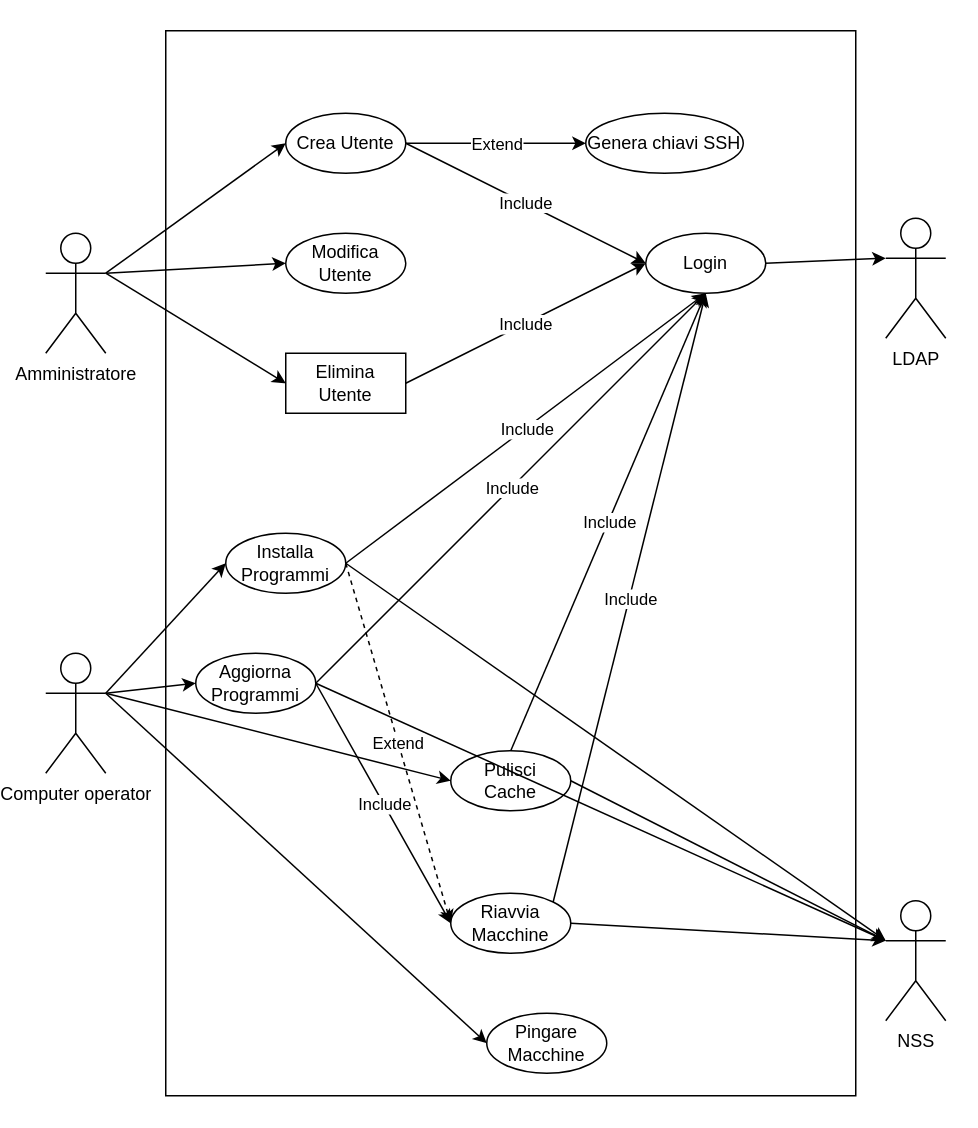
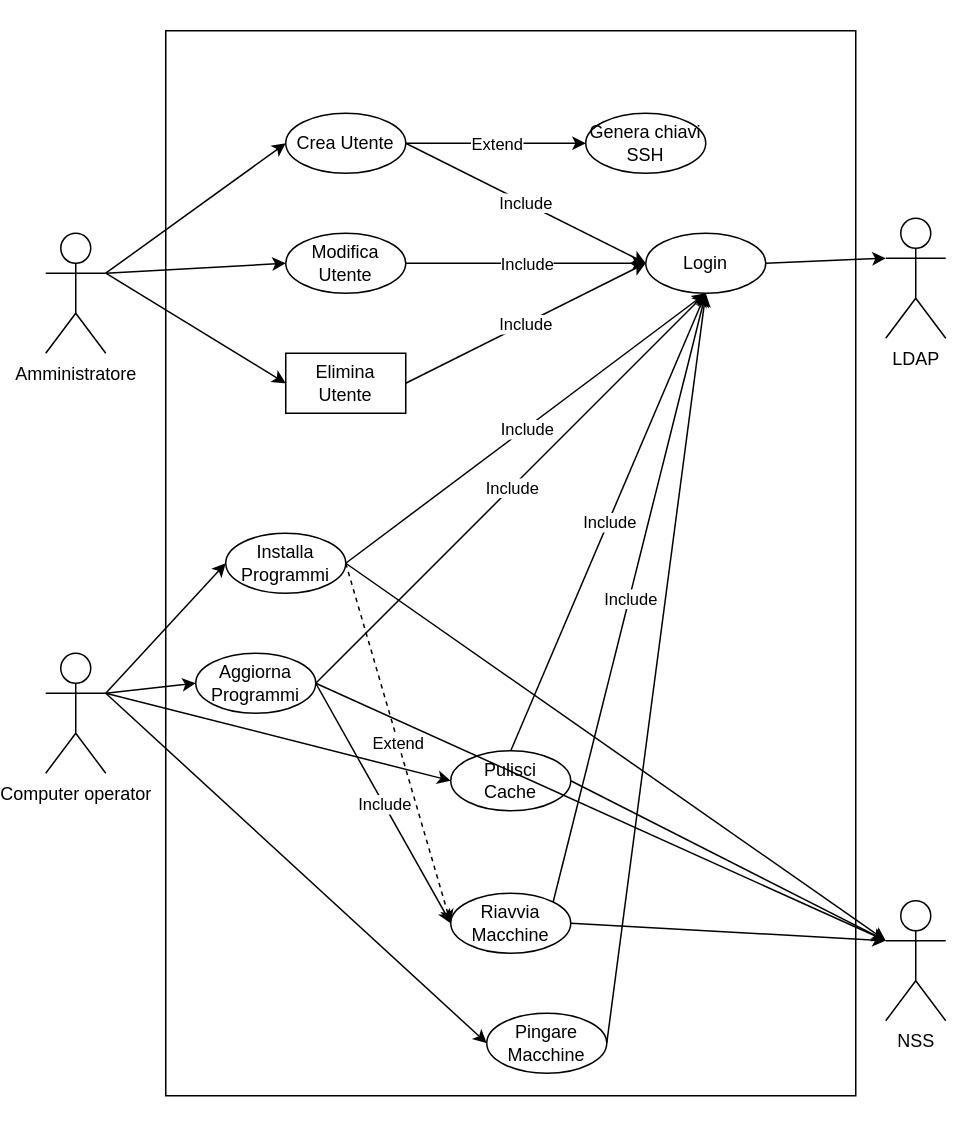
  <mxCell id="0" />
  <mxCell id="1" parent="0" />
  <mxCell id="2" value="" style="rounded=0;whiteSpace=wrap;html=1;fillColor=none;" parent="1" vertex="1"><mxGeometry x="100" y="20" width="460" height="710" as="geometry" /></mxCell>
  <mxCell id="3" value="&lt;div&gt;Amministratore&lt;/div&gt;" style="shape=umlActor;verticalLabelPosition=bottom;verticalAlign=top;html=1;outlineConnect=0;" parent="1" vertex="1"><mxGeometry x="20" y="155" width="40" height="80" as="geometry" /></mxCell>
  <mxCell id="4" value="&lt;div&gt;Computer operator&lt;/div&gt;" style="shape=umlActor;verticalLabelPosition=bottom;verticalAlign=top;html=1;outlineConnect=0;" parent="1" vertex="1"><mxGeometry x="20" y="435" width="40" height="80" as="geometry" /></mxCell>
  <mxCell id="5" value="&lt;div&gt;LDAP&lt;/div&gt;" style="shape=umlActor;verticalLabelPosition=bottom;verticalAlign=top;html=1;outlineConnect=0;" parent="1" vertex="1"><mxGeometry x="580" y="145" width="40" height="80" as="geometry" /></mxCell>
  <mxCell id="6" value="&lt;div&gt;NSS&lt;/div&gt;" style="shape=umlActor;verticalLabelPosition=bottom;verticalAlign=top;html=1;outlineConnect=0;" parent="1" vertex="1"><mxGeometry x="580" y="600" width="40" height="80" as="geometry" /></mxCell>
  <mxCell id="7" value="Login" style="ellipse;whiteSpace=wrap;html=1;fillColor=none;" parent="1" vertex="1"><mxGeometry x="420" y="155" width="80" height="40" as="geometry" /></mxCell>
  <mxCell id="8" value="" style="endArrow=classic;html=1;rounded=0;exitX=1;exitY=0.333;exitDx=0;exitDy=0;exitPerimeter=0;entryX=0;entryY=0.5;entryDx=0;entryDy=0;" parent="1" source="3" target="11" edge="1"><mxGeometry width="50" height="50" relative="1" as="geometry"><mxPoint x="170" y="195" as="sourcePoint" /><mxPoint x="180" y="115" as="targetPoint" /></mxGeometry></mxCell>
  <mxCell id="9" value="" style="endArrow=classic;html=1;rounded=0;exitX=1;exitY=0.333;exitDx=0;exitDy=0;exitPerimeter=0;entryX=0;entryY=0.5;entryDx=0;entryDy=0;" parent="1" source="3" target="12" edge="1"><mxGeometry width="50" height="50" relative="1" as="geometry"><mxPoint x="150" y="255" as="sourcePoint" /><mxPoint x="180" y="182" as="targetPoint" /></mxGeometry></mxCell>
  <mxCell id="10" value="" style="endArrow=classic;html=1;rounded=0;exitX=1;exitY=0.333;exitDx=0;exitDy=0;exitPerimeter=0;entryX=0;entryY=0.5;entryDx=0;entryDy=0;" parent="1" source="3" target="13" edge="1"><mxGeometry width="50" height="50" relative="1" as="geometry"><mxPoint x="190" y="315" as="sourcePoint" /><mxPoint x="180" y="275" as="targetPoint" /></mxGeometry></mxCell>
  <mxCell id="11" value="Crea Utente" style="ellipse;whiteSpace=wrap;html=1;fillColor=none;" parent="1" vertex="1"><mxGeometry x="180" y="75" width="80" height="40" as="geometry" /></mxCell>
  <mxCell id="12" value="Modifica Utente" style="ellipse;whiteSpace=wrap;html=1;fillColor=none;" parent="1" vertex="1"><mxGeometry x="180" y="155" width="80" height="40" as="geometry" /></mxCell>
  <mxCell id="13" value="Elimina Utente" style="whiteSpace=wrap;html=1;fillColor=none;rounded=0;" parent="1" vertex="1"><mxGeometry x="180" y="235" width="80" height="40" as="geometry" /></mxCell>
  <mxCell id="14" value="" style="endArrow=classic;html=1;rounded=0;exitX=1;exitY=0.5;exitDx=0;exitDy=0;entryX=0;entryY=0.333;entryDx=0;entryDy=0;entryPerimeter=0;" parent="1" source="7" target="5" edge="1"><mxGeometry width="50" height="50" relative="1" as="geometry"><mxPoint x="580" y="185" as="sourcePoint" /><mxPoint x="520" y="85" as="targetPoint" /><Array as="points" /></mxGeometry></mxCell>
  <mxCell id="15" value="" style="endArrow=classic;html=1;rounded=0;exitX=1;exitY=0.5;exitDx=0;exitDy=0;entryX=0;entryY=0.5;entryDx=0;entryDy=0;" parent="1" source="11" target="7" edge="1"><mxGeometry relative="1" as="geometry"><mxPoint x="280" y="395" as="sourcePoint" /><mxPoint x="380" y="395" as="targetPoint" /></mxGeometry></mxCell>
  <mxCell id="16" value="Include" style="edgeLabel;resizable=0;html=1;align=center;verticalAlign=middle;" parent="15" connectable="0" vertex="1"><mxGeometry relative="1" as="geometry" /></mxCell>
+ <mxCell id="17" value="" style="endArrow=classic;html=1;rounded=0;exitX=1;exitY=0.5;exitDx=0;exitDy=0;entryX=0;entryY=0.5;entryDx=0;entryDy=0;" parent="1" source="12" target="7" edge="1"><mxGeometry relative="1" as="geometry"><mxPoint x="270" y="125" as="sourcePoint" /><mxPoint x="440" y="195" as="targetPoint" /></mxGeometry></mxCell>
+ <mxCell id="18" value="Include" style="edgeLabel;resizable=0;html=1;align=center;verticalAlign=middle;" parent="17" connectable="0" vertex="1"><mxGeometry relative="1" as="geometry" /></mxCell>
  <mxCell id="19" value="" style="endArrow=classic;html=1;rounded=0;exitX=1;exitY=0.5;exitDx=0;exitDy=0;entryX=0;entryY=0.5;entryDx=0;entryDy=0;" parent="1" source="13" target="7" edge="1"><mxGeometry relative="1" as="geometry"><mxPoint x="280" y="135" as="sourcePoint" /><mxPoint x="450" y="205" as="targetPoint" /></mxGeometry></mxCell>
  <mxCell id="20" value="Include" style="edgeLabel;resizable=0;html=1;align=center;verticalAlign=middle;" parent="19" connectable="0" vertex="1"><mxGeometry relative="1" as="geometry" /></mxCell>
  <mxCell id="21" value="Installa Programmi" style="ellipse;whiteSpace=wrap;html=1;fillColor=none;" parent="1" vertex="1"><mxGeometry x="140" y="355" width="80" height="40" as="geometry" /></mxCell>
  <mxCell id="22" value="&lt;div&gt;Pingare&lt;/div&gt;&lt;div&gt;Macchine&lt;br&gt;&lt;/div&gt;" style="ellipse;whiteSpace=wrap;html=1;fillColor=none;" parent="1" vertex="1"><mxGeometry x="314" y="675" width="80" height="40" as="geometry" /></mxCell>
  <mxCell id="23" value="Riavvia&lt;br&gt;Macchine" style="ellipse;whiteSpace=wrap;html=1;fillColor=none;" parent="1" vertex="1"><mxGeometry x="290" y="595" width="80" height="40" as="geometry" /></mxCell>
- <mxCell id="24" value="Genera chiavi SSH" style="ellipse;whiteSpace=wrap;html=1;fillColor=none;" parent="1" vertex="1"><mxGeometry x="380" y="75" width="105" height="40" as="geometry" /></mxCell>
+ <mxCell id="24" value="Genera chiavi SSH" style="ellipse;whiteSpace=wrap;html=1;fillColor=none;" parent="1" vertex="1"><mxGeometry x="380" y="75" width="80" height="40" as="geometry" /></mxCell>
  <mxCell id="25" value="Pulisci&lt;br&gt;Cache" style="ellipse;whiteSpace=wrap;html=1;fillColor=none;" parent="1" vertex="1"><mxGeometry x="290" y="500" width="80" height="40" as="geometry" /></mxCell>
  <mxCell id="26" value="&lt;div&gt;Aggiorna&lt;/div&gt;&lt;div&gt;Programmi&lt;br&gt;&lt;/div&gt;" style="ellipse;whiteSpace=wrap;html=1;fillColor=none;" parent="1" vertex="1"><mxGeometry x="120" y="435" width="80" height="40" as="geometry" /></mxCell>
  <mxCell id="27" value="" style="endArrow=classic;html=1;rounded=0;exitX=1;exitY=0.333;exitDx=0;exitDy=0;exitPerimeter=0;entryX=0;entryY=0.5;entryDx=0;entryDy=0;" parent="1" source="4" target="21" edge="1"><mxGeometry width="50" height="50" relative="1" as="geometry"><mxPoint x="90" y="475" as="sourcePoint" /><mxPoint x="140" y="425" as="targetPoint" /></mxGeometry></mxCell>
  <mxCell id="28" value="" style="endArrow=classic;html=1;rounded=0;exitX=1;exitY=0.5;exitDx=0;exitDy=0;entryX=0;entryY=0.333;entryDx=0;entryDy=0;entryPerimeter=0;" parent="1" source="26" target="6" edge="1"><mxGeometry relative="1" as="geometry"><mxPoint x="270" y="285" as="sourcePoint" /><mxPoint x="580" y="505" as="targetPoint" /></mxGeometry></mxCell>
  <mxCell id="29" value="" style="endArrow=classic;html=1;rounded=0;exitX=1;exitY=0.5;exitDx=0;exitDy=0;entryX=0.5;entryY=1;entryDx=0;entryDy=0;" parent="1" source="26" target="7" edge="1"><mxGeometry relative="1" as="geometry"><mxPoint x="270" y="285" as="sourcePoint" /><mxPoint x="440" y="195" as="targetPoint" /></mxGeometry></mxCell>
  <mxCell id="30" value="Include" style="edgeLabel;resizable=0;html=1;align=center;verticalAlign=middle;" parent="29" connectable="0" vertex="1"><mxGeometry relative="1" as="geometry" /></mxCell>
  <mxCell id="31" value="" style="endArrow=classic;html=1;rounded=0;exitX=1;exitY=0.5;exitDx=0;exitDy=0;entryX=0.5;entryY=1;entryDx=0;entryDy=0;" parent="1" source="21" target="7" edge="1"><mxGeometry relative="1" as="geometry"><mxPoint x="270" y="465" as="sourcePoint" /><mxPoint x="480" y="215" as="targetPoint" /></mxGeometry></mxCell>
  <mxCell id="32" value="Include" style="edgeLabel;resizable=0;html=1;align=center;verticalAlign=middle;" parent="31" connectable="0" vertex="1"><mxGeometry relative="1" as="geometry" /></mxCell>
  <mxCell id="33" value="" style="endArrow=classic;html=1;rounded=0;exitX=1;exitY=0.333;exitDx=0;exitDy=0;exitPerimeter=0;entryX=0;entryY=0.5;entryDx=0;entryDy=0;" parent="1" source="4" target="25" edge="1"><mxGeometry width="50" height="50" relative="1" as="geometry"><mxPoint x="130" y="635" as="sourcePoint" /><mxPoint x="180" y="585" as="targetPoint" /></mxGeometry></mxCell>
  <mxCell id="34" value="" style="endArrow=classic;html=1;rounded=0;exitX=0.5;exitY=0;exitDx=0;exitDy=0;entryX=0.5;entryY=1;entryDx=0;entryDy=0;" parent="1" source="25" target="7" edge="1"><mxGeometry relative="1" as="geometry"><mxPoint x="270" y="465" as="sourcePoint" /><mxPoint x="480" y="215" as="targetPoint" /></mxGeometry></mxCell>
  <mxCell id="35" value="Include" style="edgeLabel;resizable=0;html=1;align=center;verticalAlign=middle;" parent="34" connectable="0" vertex="1"><mxGeometry relative="1" as="geometry" /></mxCell>
  <mxCell id="36" value="" style="endArrow=classic;html=1;rounded=0;exitX=1;exitY=0.5;exitDx=0;exitDy=0;entryX=0;entryY=0.5;entryDx=0;entryDy=0;" parent="1" source="11" target="24" edge="1"><mxGeometry relative="1" as="geometry"><mxPoint x="130" y="-5" as="sourcePoint" /><mxPoint x="230" y="-5" as="targetPoint" /></mxGeometry></mxCell>
  <mxCell id="37" value="Extend" style="edgeLabel;resizable=0;html=1;align=center;verticalAlign=middle;" parent="36" connectable="0" vertex="1"><mxGeometry relative="1" as="geometry" /></mxCell>
  <mxCell id="38" value="" style="endArrow=classic;html=1;rounded=0;entryX=0;entryY=0.5;entryDx=0;entryDy=0;exitX=1;exitY=0.333;exitDx=0;exitDy=0;exitPerimeter=0;" parent="1" source="4" target="22" edge="1"><mxGeometry width="50" height="50" relative="1" as="geometry"><mxPoint x="110" y="505" as="sourcePoint" /><mxPoint x="170" y="655" as="targetPoint" /></mxGeometry></mxCell>
  <mxCell id="39" value="" style="endArrow=classic;html=1;rounded=0;exitX=1;exitY=0;exitDx=0;exitDy=0;entryX=0.5;entryY=1;entryDx=0;entryDy=0;" parent="1" source="23" target="7" edge="1"><mxGeometry relative="1" as="geometry"><mxPoint x="270" y="545" as="sourcePoint" /><mxPoint x="508" y="209" as="targetPoint" /></mxGeometry></mxCell>
  <mxCell id="40" value="Include" style="edgeLabel;resizable=0;html=1;align=center;verticalAlign=middle;" parent="39" connectable="0" vertex="1"><mxGeometry relative="1" as="geometry" /></mxCell>
  <mxCell id="41" value="" style="endArrow=classic;html=1;rounded=0;entryX=0;entryY=0.333;entryDx=0;entryDy=0;entryPerimeter=0;exitX=1;exitY=0.5;exitDx=0;exitDy=0;" parent="1" source="25" target="6" edge="1"><mxGeometry width="50" height="50" relative="1" as="geometry"><mxPoint x="520" y="505" as="sourcePoint" /><mxPoint x="610" y="575" as="targetPoint" /></mxGeometry></mxCell>
  <mxCell id="42" value="" style="endArrow=classic;html=1;rounded=0;entryX=0;entryY=0.333;entryDx=0;entryDy=0;entryPerimeter=0;exitX=1;exitY=0.5;exitDx=0;exitDy=0;" parent="1" source="23" target="6" edge="1"><mxGeometry width="50" height="50" relative="1" as="geometry"><mxPoint x="500" y="545" as="sourcePoint" /><mxPoint x="550" y="595" as="targetPoint" /></mxGeometry></mxCell>
  <mxCell id="43" value="" style="endArrow=classic;html=1;rounded=0;exitX=1;exitY=0.333;exitDx=0;exitDy=0;exitPerimeter=0;entryX=0;entryY=0.5;entryDx=0;entryDy=0;" parent="1" source="4" target="26" edge="1"><mxGeometry width="50" height="50" relative="1" as="geometry"><mxPoint x="-100" y="425" as="sourcePoint" /><mxPoint x="-50" y="375" as="targetPoint" /></mxGeometry></mxCell>
  <mxCell id="44" value="" style="endArrow=classic;html=1;rounded=0;exitX=1;exitY=0.5;exitDx=0;exitDy=0;entryX=0;entryY=0.333;entryDx=0;entryDy=0;entryPerimeter=0;" parent="1" source="21" target="6" edge="1"><mxGeometry relative="1" as="geometry"><mxPoint x="210" y="465" as="sourcePoint" /><mxPoint x="620" y="355" as="targetPoint" /></mxGeometry></mxCell>
  <mxCell id="45" value="" style="endArrow=classic;html=1;rounded=0;exitX=1;exitY=0.5;exitDx=0;exitDy=0;entryX=0;entryY=0.5;entryDx=0;entryDy=0;" parent="1" source="26" target="23" edge="1"><mxGeometry relative="1" as="geometry"><mxPoint x="200" y="465" as="sourcePoint" /><mxPoint x="420" y="465" as="targetPoint" /></mxGeometry></mxCell>
  <mxCell id="46" value="Include" style="edgeLabel;resizable=0;html=1;align=center;verticalAlign=middle;" parent="45" connectable="0" vertex="1"><mxGeometry relative="1" as="geometry" /></mxCell>
+ <mxCell id="47" value="" style="endArrow=classic;html=1;rounded=0;exitX=1;exitY=0.5;exitDx=0;exitDy=0;entryX=0.5;entryY=1;entryDx=0;entryDy=0;" parent="1" source="22" target="7" edge="1"><mxGeometry width="50" height="50" relative="1" as="geometry"><mxPoint x="440" y="655" as="sourcePoint" /><mxPoint x="470" y="205" as="targetPoint" /></mxGeometry></mxCell>
  <mxCell id="48" value="Extend" style="endArrow=classic;html=1;rounded=0;exitX=1;exitY=0.5;exitDx=0;exitDy=0;entryX=0;entryY=0.5;entryDx=0;entryDy=0;dashed=1;" parent="1" source="21" target="23" edge="1"><mxGeometry width="50" height="50" relative="1" as="geometry"><mxPoint x="130" y="345" as="sourcePoint" /><mxPoint x="180" y="295" as="targetPoint" /></mxGeometry></mxCell>
